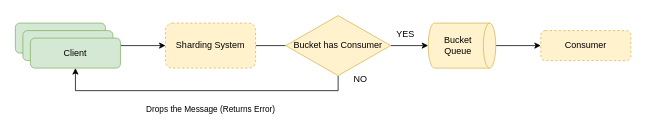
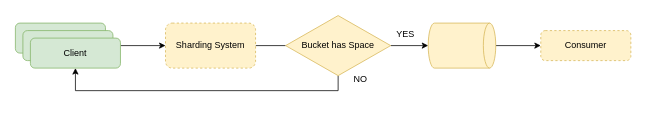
  <mxCell id="0" />
  <mxCell id="1" parent="0" />
  <mxCell id="2" value="Client" style="rounded=1;whiteSpace=wrap;html=1;fillColor=#d5e8d4;strokeColor=#82b366;" vertex="1" parent="1"><mxGeometry x="20" y="30" width="120" height="40" as="geometry" /></mxCell>
  <mxCell id="3" value="Client" style="rounded=1;whiteSpace=wrap;html=1;fillColor=#d5e8d4;strokeColor=#82b366;" vertex="1" parent="1"><mxGeometry x="30" y="40" width="120" height="40" as="geometry" /></mxCell>
  <mxCell id="4" style="edgeStyle=orthogonalEdgeStyle;rounded=0;orthogonalLoop=1;jettySize=auto;html=1;exitX=1;exitY=0.25;exitDx=0;exitDy=0;entryX=0;entryY=0.5;entryDx=0;entryDy=0;" edge="1" parent="1" source="5" target="7"><mxGeometry relative="1" as="geometry" /></mxCell>
  <mxCell id="5" value="Client" style="rounded=1;whiteSpace=wrap;html=1;fillColor=#d5e8d4;strokeColor=#82b366;" vertex="1" parent="1"><mxGeometry x="40" y="50" width="120" height="40" as="geometry" /></mxCell>
  <mxCell id="6" style="edgeStyle=orthogonalEdgeStyle;rounded=0;orthogonalLoop=1;jettySize=auto;html=1;exitX=1;exitY=0.5;exitDx=0;exitDy=0;entryX=0;entryY=0.5;entryDx=0;entryDy=0;endArrow=none;" edge="1" parent="1" source="7" target="10"><mxGeometry relative="1" as="geometry" /></mxCell>
  <mxCell id="7" value="Sharding System" style="rounded=1;whiteSpace=wrap;html=1;fillColor=#fff2cc;strokeColor=#d6b656;dashed=1;" vertex="1" parent="1"><mxGeometry x="220" y="30" width="120" height="60" as="geometry" /></mxCell>
  <mxCell id="8" style="edgeStyle=orthogonalEdgeStyle;rounded=0;orthogonalLoop=1;jettySize=auto;html=1;exitX=1;exitY=0.5;exitDx=0;exitDy=0;entryX=0;entryY=0.5;entryDx=0;entryDy=0;entryPerimeter=0;" edge="1" parent="1" source="10" target="12"><mxGeometry relative="1" as="geometry" /></mxCell>
  <mxCell id="9" style="edgeStyle=orthogonalEdgeStyle;rounded=0;orthogonalLoop=1;jettySize=auto;html=1;exitX=0.5;exitY=1;exitDx=0;exitDy=0;entryX=0.5;entryY=1;entryDx=0;entryDy=0;" edge="1" parent="1" source="10" target="5"><mxGeometry relative="1" as="geometry" /></mxCell>
- <mxCell id="10" value="Bucket has Consumer" style="rhombus;whiteSpace=wrap;html=1;fillColor=#fff2cc;strokeColor=#d6b656;" vertex="1" parent="1"><mxGeometry x="380" y="20" width="140" height="80" as="geometry" /></mxCell>
+ <mxCell id="10" value="Bucket has Space" style="rhombus;whiteSpace=wrap;html=1;fillColor=#fff2cc;strokeColor=#d6b656;" vertex="1" parent="1"><mxGeometry x="380" y="20" width="140" height="80" as="geometry" /></mxCell>
  <mxCell id="11" style="edgeStyle=orthogonalEdgeStyle;rounded=0;orthogonalLoop=1;jettySize=auto;html=1;exitX=1;exitY=0.5;exitDx=0;exitDy=0;exitPerimeter=0;entryX=0;entryY=0.5;entryDx=0;entryDy=0;" edge="1" parent="1" source="12" target="16"><mxGeometry relative="1" as="geometry" /></mxCell>
  <mxCell id="12" value="" style="strokeWidth=1;html=1;shape=mxgraph.flowchart.direct_data;whiteSpace=wrap;fillColor=#fff2cc;strokeColor=#d6b656;" vertex="1" parent="1"><mxGeometry x="570" y="30" width="90" height="60" as="geometry" /></mxCell>
  <mxCell id="13" value="YES" style="text;html=1;strokeColor=none;fillColor=none;align=center;verticalAlign=middle;whiteSpace=wrap;rounded=0;" vertex="1" parent="1"><mxGeometry x="510" y="30" width="60" height="30" as="geometry" /></mxCell>
  <mxCell id="14" value="NO" style="text;html=1;strokeColor=none;fillColor=none;align=center;verticalAlign=middle;whiteSpace=wrap;rounded=0;" vertex="1" parent="1"><mxGeometry x="450" y="90" width="60" height="30" as="geometry" /></mxCell>
- <mxCell id="15" value="Bucket Queue" style="text;html=1;strokeColor=none;fillColor=none;align=center;verticalAlign=middle;whiteSpace=wrap;rounded=0;" vertex="1" parent="1"><mxGeometry x="580" y="45" width="60" height="30" as="geometry" /></mxCell>
  <mxCell id="16" value="Consumer" style="rounded=1;whiteSpace=wrap;html=1;fillColor=#fff2cc;strokeColor=#d6b656;dashed=1;" vertex="1" parent="1"><mxGeometry x="720" y="40" width="120" height="40" as="geometry" /></mxCell>
- <mxCell id="17" value="&lt;span style=&quot;font-size: 11px; background-color: rgb(255, 255, 255);&quot;&gt;Drops the Message&amp;nbsp;&lt;/span&gt;&lt;span style=&quot;font-size: 11px; background-color: rgb(255, 255, 255);&quot;&gt;(Returns Error)&lt;/span&gt;" style="text;html=1;strokeColor=none;fillColor=none;align=center;verticalAlign=middle;whiteSpace=wrap;rounded=0;" vertex="1" parent="1"><mxGeometry x="117.5" y="130" width="325" height="30" as="geometry" /></mxCell>
